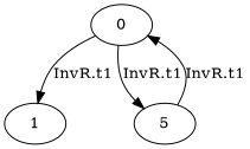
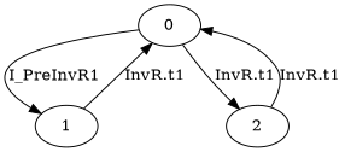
  digraph {
    0
    1
-   2 [label=5]
-   0 -> 1 [label="InvR.t1"]
+   2
+   0 -> 1 [label=I_PreInvR1]
    0 -> 2 [label="InvR.t1"]
+   1 -> 0 [label="InvR.t1"]
    2 -> 0 [label="InvR.t1"]
  }
